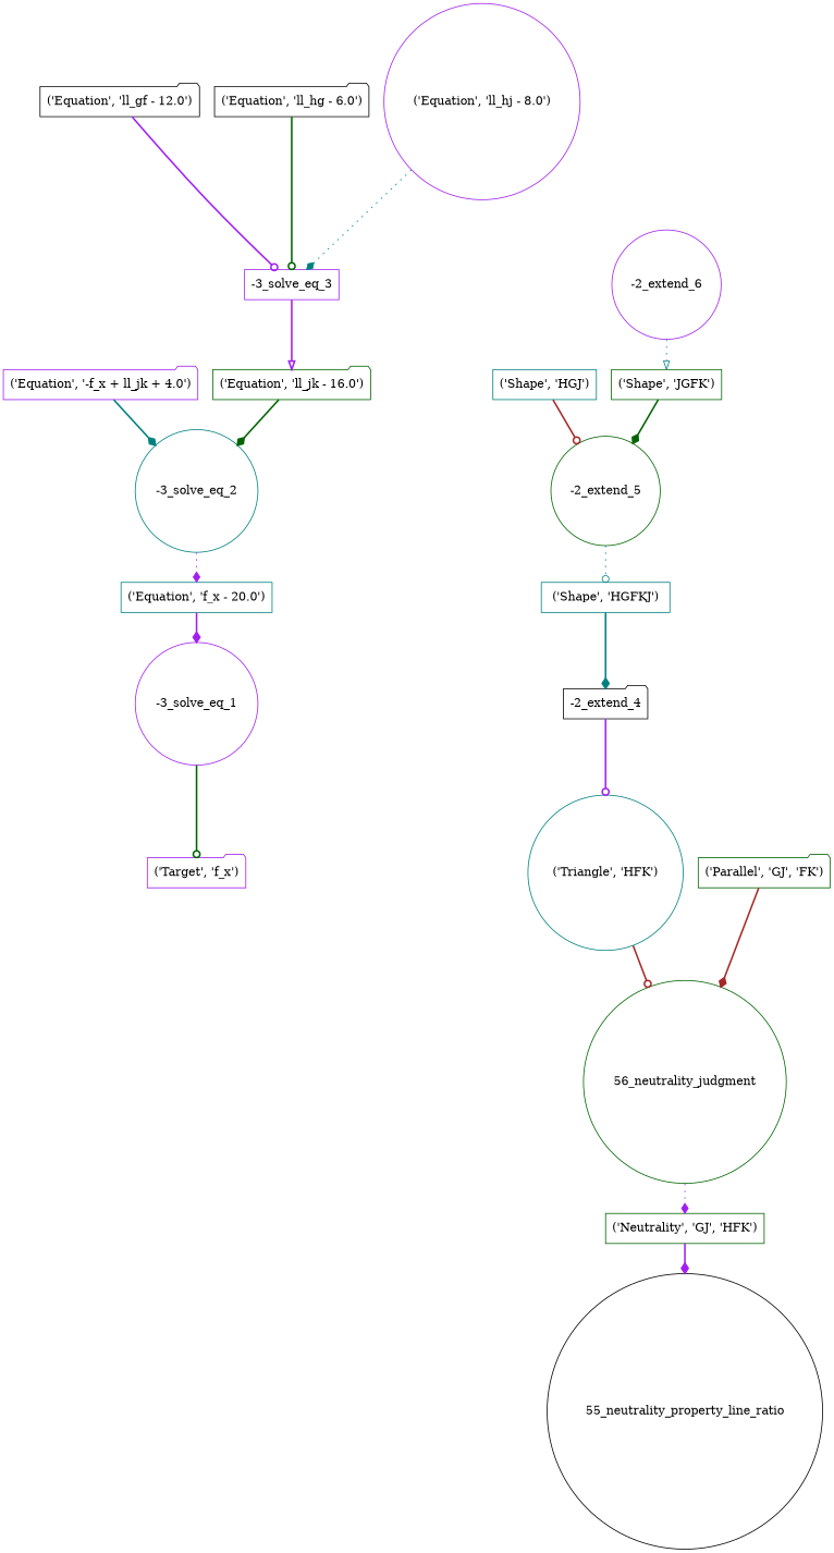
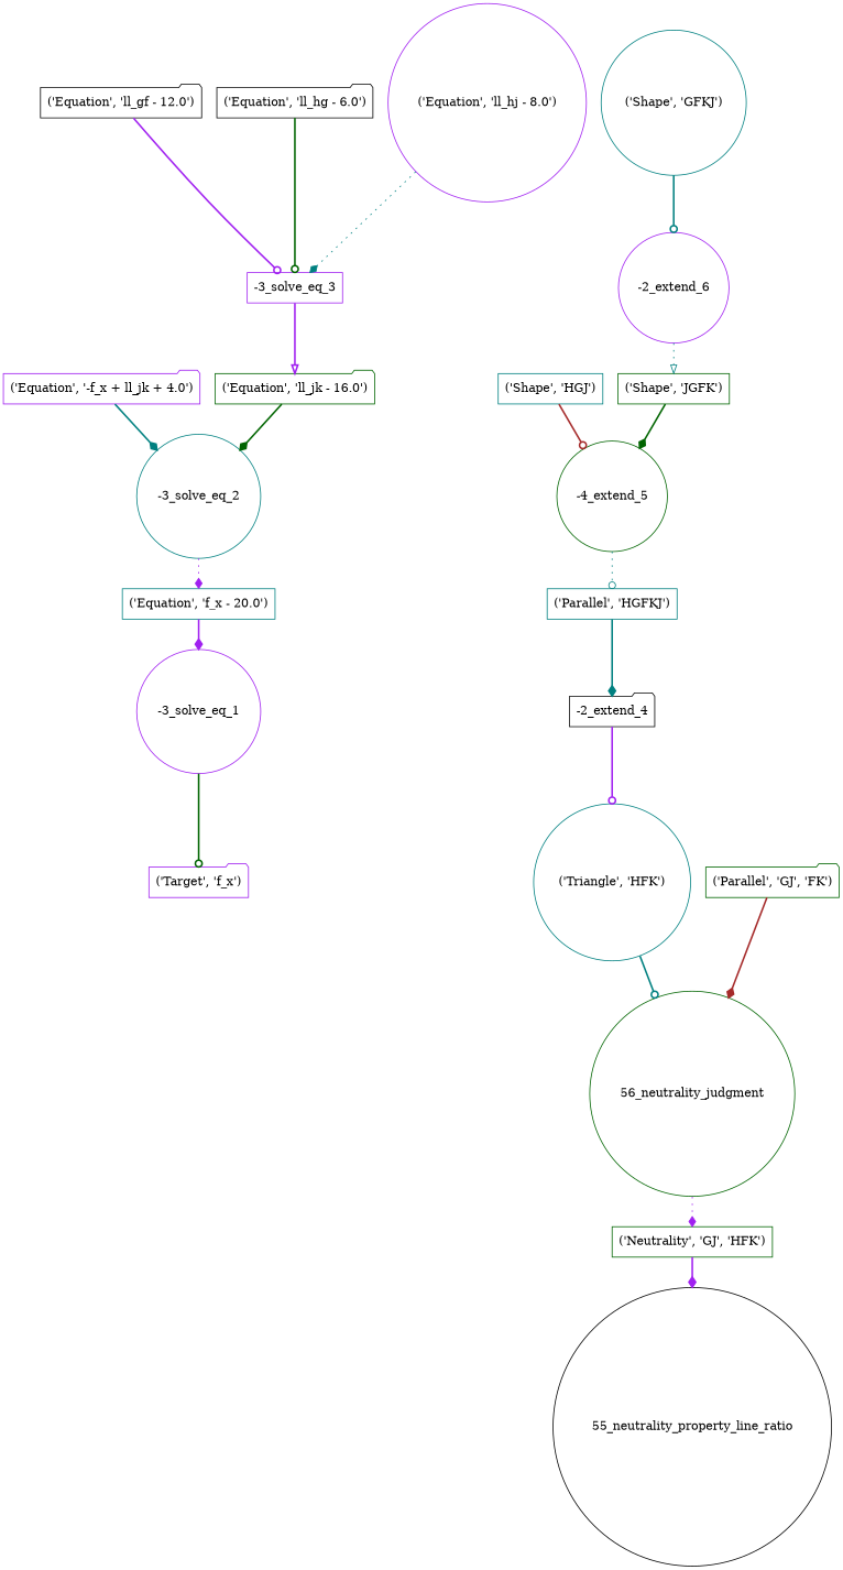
  digraph {
    node [color=purple shape=circle]
    edge [arrowhead=diamond color=purple style=bold]
    n1 [label="('Target', 'f_x')" shape=folder]
    n2 [label="-3_solve_eq_1"]
    n3 [color=teal label="('Equation', 'f_x - 20.0')" shape=box]
    n4 [color=teal label="-3_solve_eq_2"]
    n5 [label="('Equation', '-f_x + ll_jk + 4.0')" shape=folder]
    n6 [color=darkgreen label="('Equation', 'll_jk - 16.0')" shape=folder]
    n7 [label="-3_solve_eq_3" shape=box]
    n8 [color=black label="('Equation', 'll_gf - 12.0')" shape=folder]
    n9 [color=black label="('Equation', 'll_hg - 6.0')" shape=folder]
    n10 [label="('Equation', 'll_hj - 8.0')"]
    n11 [color=black label="55_neutrality_property_line_ratio"]
    n12 [color=darkgreen label="('Neutrality', 'GJ', 'HFK')" shape=box]
    n13 [color=darkgreen label="56_neutrality_judgment"]
    n14 [color=teal label="('Triangle', 'HFK')"]
    n15 [color=darkgreen label="('Parallel', 'GJ', 'FK')" shape=folder]
    n16 [color=black label="-2_extend_4" shape=folder]
-   n17 [color=teal label="('Shape', 'HGFKJ')" shape=box]
-   n18 [color=darkgreen label="-2_extend_5"]
+   n17 [color=teal label="('Parallel', 'HGFKJ')" shape=box]
+   n18 [color=darkgreen label="-4_extend_5"]
    n19 [color=teal label="('Shape', 'HGJ')" shape=box]
    n20 [color=darkgreen label="('Shape', 'JGFK')" shape=box]
    n21 [label="-2_extend_6"]
+   n22 [color=teal label="('Shape', 'GFKJ')"]
    n2 -> n1 [arrowhead=odot color=darkgreen]
    n3 -> n2
    n4 -> n3 [style=dotted]
    n5 -> n4 [color=teal]
    n6 -> n4 [color=darkgreen]
    n7 -> n6 [arrowhead=onormal]
    n8 -> n7 [arrowhead=odot]
    n9 -> n7 [arrowhead=odot color=darkgreen]
    n10 -> n7 [color=teal style=dotted]
    n12 -> n11
    n13 -> n12 [style=dotted]
-   n14 -> n13 [arrowhead=odot color=brown]
+   n14 -> n13 [arrowhead=odot color=teal]
    n15 -> n13 [color=brown]
    n16 -> n14 [arrowhead=odot]
    n17 -> n16 [color=teal]
    n18 -> n17 [arrowhead=odot color=teal style=dotted]
    n19 -> n18 [arrowhead=odot color=brown]
    n20 -> n18 [color=darkgreen]
    n21 -> n20 [arrowhead=onormal color=teal style=dotted]
+   n22 -> n21 [arrowhead=odot color=teal]
  }
